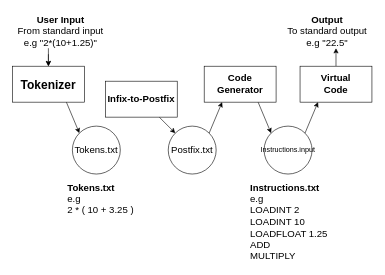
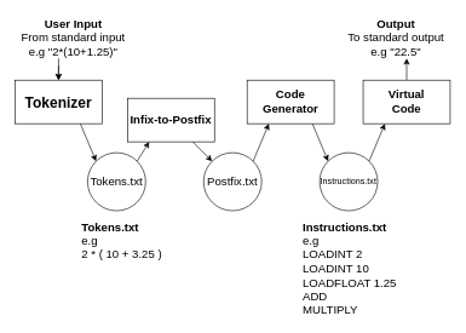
  <mxCell id="0" />
  <mxCell id="1" parent="0" />
  <mxCell id="2" style="edgeStyle=none;rounded=0;orthogonalLoop=1;jettySize=auto;html=1;exitX=0.75;exitY=1;exitDx=0;exitDy=0;entryX=0;entryY=0;entryDx=0;entryDy=0;" edge="1" parent="1" source="3" target="11"><mxGeometry relative="1" as="geometry" /></mxCell>
  <mxCell id="3" value="&lt;b&gt;&lt;font style=&quot;font-size: 20px&quot;&gt;Tokenizer&lt;/font&gt;&lt;/b&gt;" style="rounded=0;whiteSpace=wrap;html=1;" vertex="1" parent="1"><mxGeometry x="20" y="110" width="120" height="60" as="geometry" /></mxCell>
  <mxCell id="4" style="edgeStyle=none;rounded=0;orthogonalLoop=1;jettySize=auto;html=1;exitX=0.75;exitY=1;exitDx=0;exitDy=0;entryX=0;entryY=0;entryDx=0;entryDy=0;" edge="1" parent="1" source="5" target="13"><mxGeometry relative="1" as="geometry" /></mxCell>
  <mxCell id="5" value="&lt;b&gt;&lt;font style=&quot;font-size: 16px&quot;&gt;Infix-to-Postfix&lt;/font&gt;&lt;/b&gt;" style="rounded=0;whiteSpace=wrap;html=1;" vertex="1" parent="1"><mxGeometry x="175" y="135" width="120" height="60" as="geometry" /></mxCell>
  <mxCell id="6" style="edgeStyle=none;rounded=0;orthogonalLoop=1;jettySize=auto;html=1;exitX=0.75;exitY=1;exitDx=0;exitDy=0;entryX=0;entryY=0;entryDx=0;entryDy=0;" edge="1" parent="1" source="7" target="15"><mxGeometry relative="1" as="geometry" /></mxCell>
  <mxCell id="7" value="&lt;b&gt;&lt;font style=&quot;font-size: 16px&quot;&gt;Code Generator&lt;/font&gt;&lt;/b&gt;" style="rounded=0;whiteSpace=wrap;html=1;" vertex="1" parent="1"><mxGeometry x="340" y="110" width="120" height="60" as="geometry" /></mxCell>
  <mxCell id="8" style="edgeStyle=none;rounded=0;orthogonalLoop=1;jettySize=auto;html=1;exitX=0.5;exitY=0;exitDx=0;exitDy=0;" edge="1" parent="1" source="9"><mxGeometry relative="1" as="geometry"><mxPoint x="560" y="80" as="targetPoint" /></mxGeometry></mxCell>
  <mxCell id="9" value="&lt;b&gt;&lt;font style=&quot;font-size: 16px&quot;&gt;Virtual&lt;br&gt;Code&lt;br&gt;&lt;/font&gt;&lt;/b&gt;" style="rounded=0;whiteSpace=wrap;html=1;" vertex="1" parent="1"><mxGeometry x="500" y="110" width="120" height="60" as="geometry" /></mxCell>
+ <mxCell id="10" style="edgeStyle=none;rounded=0;orthogonalLoop=1;jettySize=auto;html=1;exitX=1;exitY=0;exitDx=0;exitDy=0;entryX=0.25;entryY=1;entryDx=0;entryDy=0;" edge="1" parent="1" source="11" target="5"><mxGeometry relative="1" as="geometry" /></mxCell>
  <mxCell id="11" value="&lt;font style=&quot;font-size: 16px&quot;&gt;Tokens.txt&lt;/font&gt;" style="ellipse;whiteSpace=wrap;html=1;aspect=fixed;" vertex="1" parent="1"><mxGeometry x="120" y="210" width="80" height="80" as="geometry" /></mxCell>
  <mxCell id="12" style="edgeStyle=none;rounded=0;orthogonalLoop=1;jettySize=auto;html=1;exitX=1;exitY=0;exitDx=0;exitDy=0;entryX=0.25;entryY=1;entryDx=0;entryDy=0;" edge="1" parent="1" source="13" target="7"><mxGeometry relative="1" as="geometry" /></mxCell>
  <mxCell id="13" value="&lt;font style=&quot;font-size: 16px&quot;&gt;Postfix.txt&lt;/font&gt;" style="ellipse;whiteSpace=wrap;html=1;aspect=fixed;" vertex="1" parent="1"><mxGeometry x="280" y="210" width="80" height="80" as="geometry" /></mxCell>
  <mxCell id="14" style="rounded=0;orthogonalLoop=1;jettySize=auto;html=1;exitX=1;exitY=0;exitDx=0;exitDy=0;entryX=0.25;entryY=1;entryDx=0;entryDy=0;" edge="1" parent="1" source="15" target="9"><mxGeometry relative="1" as="geometry" /></mxCell>
- <mxCell id="15" value="&lt;font style=&quot;font-size: 12px&quot;&gt;Instructions.input&lt;/font&gt;" style="ellipse;whiteSpace=wrap;html=1;aspect=fixed;" vertex="1" parent="1"><mxGeometry x="440" y="210" width="80" height="80" as="geometry" /></mxCell>
+ <mxCell id="15" value="&lt;font style=&quot;font-size: 12px&quot;&gt;Instructions.txt&lt;/font&gt;" style="ellipse;whiteSpace=wrap;html=1;aspect=fixed;" vertex="1" parent="1"><mxGeometry x="440" y="210" width="80" height="80" as="geometry" /></mxCell>
  <mxCell id="16" value="" style="endArrow=classic;html=1;" edge="1" parent="1" target="3"><mxGeometry width="50" height="50" relative="1" as="geometry"><mxPoint x="80" y="80" as="sourcePoint" /><mxPoint x="110" y="20" as="targetPoint" /></mxGeometry></mxCell>
  <mxCell id="17" value="" style="edgeStyle=none;rounded=0;orthogonalLoop=1;jettySize=auto;html=1;" edge="1" parent="1" target="3"><mxGeometry relative="1" as="geometry"><mxPoint x="80" y="90" as="sourcePoint" /></mxGeometry></mxCell>
  <mxCell id="18" value="&lt;font style=&quot;font-size: 16px&quot;&gt;&lt;b style=&quot;font-size: 16px&quot;&gt;User Input&lt;/b&gt;&lt;br&gt;&lt;font style=&quot;font-size: 16px&quot;&gt;From standard input&lt;/font&gt;&lt;br&gt;e.g &quot;2*(10+1.25)&quot;&lt;br&gt;&lt;/font&gt;" style="text;html=1;resizable=0;points=[];autosize=1;align=center;verticalAlign=top;spacingTop=-4;" vertex="1" parent="1"><mxGeometry x="20" y="20" width="160" height="50" as="geometry" /></mxCell>
  <mxCell id="19" value="&lt;font style=&quot;font-size: 16px&quot;&gt;&lt;b&gt;&lt;font style=&quot;font-size: 16px&quot;&gt;Output&lt;/font&gt;&lt;/b&gt;&lt;br&gt;To standard output&lt;br&gt;e.g &quot;22.5&quot;&lt;br&gt;&lt;/font&gt;" style="text;html=1;resizable=0;points=[];autosize=1;align=center;verticalAlign=top;spacingTop=-4;" vertex="1" parent="1"><mxGeometry x="470" y="20" width="150" height="50" as="geometry" /></mxCell>
  <mxCell id="20" value="&lt;font style=&quot;font-size: 16px&quot;&gt;&lt;b&gt;&lt;font style=&quot;font-size: 16px&quot;&gt;Instructions.txt&lt;/font&gt;&lt;/b&gt;&lt;br&gt;e.g&amp;nbsp;&lt;br&gt;LOADINT 2&lt;br&gt;LOADINT 10&lt;br&gt;LOADFLOAT 1.25&lt;br&gt;ADD&lt;br&gt;MULTIPLY&lt;br&gt;&lt;br&gt;&lt;/font&gt;" style="text;html=1;resizable=0;points=[];autosize=1;align=left;verticalAlign=top;spacingTop=-4;" vertex="1" parent="1"><mxGeometry x="415" y="300" width="140" height="120" as="geometry" /></mxCell>
  <mxCell id="21" value="&lt;font style=&quot;font-size: 16px&quot;&gt;&lt;b&gt;&lt;font style=&quot;font-size: 16px&quot;&gt;Tokens.txt&lt;/font&gt;&lt;br&gt;&lt;/b&gt;e.g&lt;br&gt;2 * ( 10 + 3.25 )&lt;/font&gt;" style="text;html=1;resizable=0;points=[];autosize=1;align=left;verticalAlign=top;spacingTop=-4;" vertex="1" parent="1"><mxGeometry x="110" y="300" width="130" height="50" as="geometry" /></mxCell>
